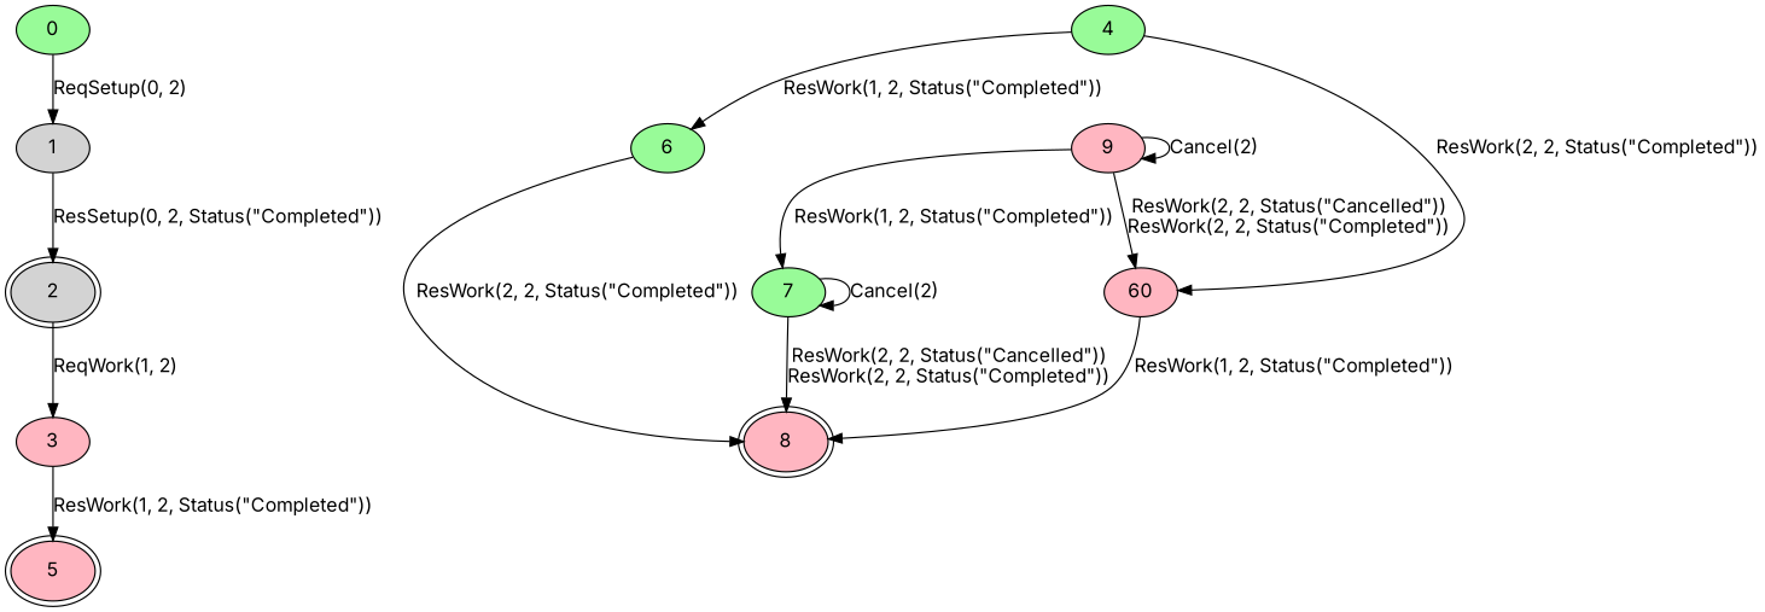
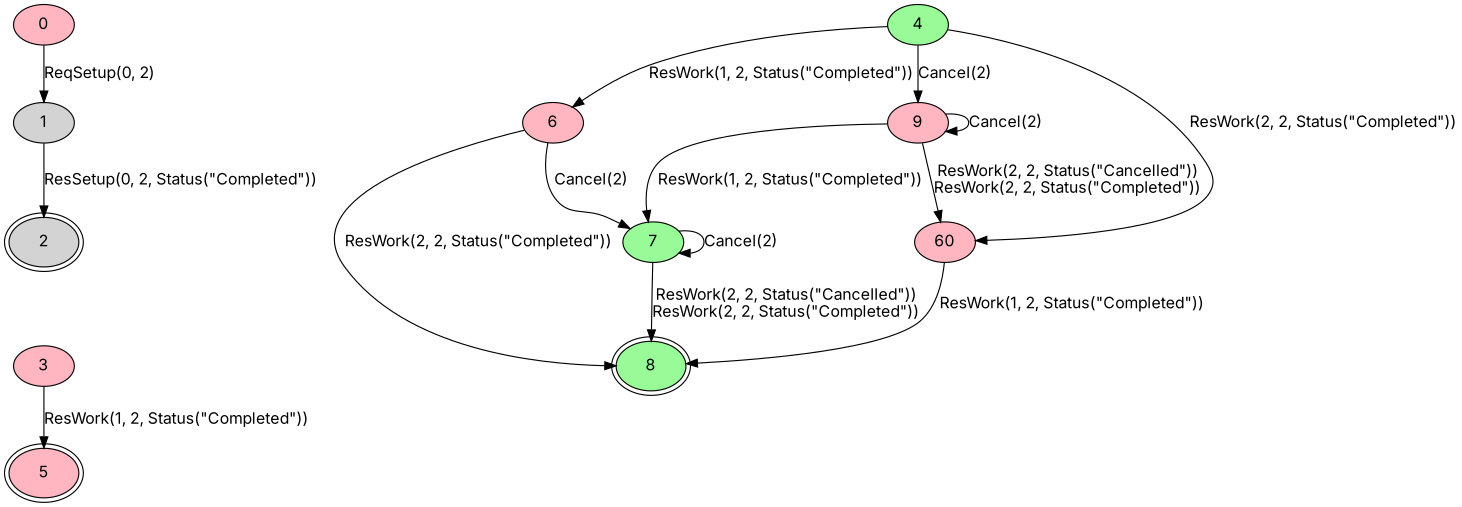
  digraph {
    fontname=Inter
    rankdir=TB
    node [fillcolor=lightpink fontname=Inter peripheries=1 shape=ellipse style=filled]
    edge [fontname=Inter]
-   0 [fillcolor=palegreen]
+   0
    1 [fillcolor=lightgrey]
    2 [fillcolor=lightgrey peripheries=2]
    3
    5 [peripheries=2]
-   8 [peripheries=2]
-   6 [fillcolor=palegreen]
+   8 [fillcolor=palegreen peripheries=2]
+   6
    7 [fillcolor=palegreen]
    4 [fillcolor=palegreen]
    9
    n11 [label=60]
    0 -> 1 [label="ReqSetup(0, 2)"]
    1 -> 2 [label="ResSetup(0, 2, Status(\"Completed\"))"]
-   2 -> 3 [label="ReqWork(1, 2)"]
    3 -> 5 [label="ResWork(1, 2, Status(\"Completed\"))"]
    6 -> 8 [label="ResWork(2, 2, Status(\"Completed\"))"]
+   6 -> 7 [label="Cancel(2)"]
    7 -> 8 [label="ResWork(2, 2, Status(\"Cancelled\"))\nResWork(2, 2, Status(\"Completed\"))"]
    7 -> 7 [label="Cancel(2)"]
    4 -> 6 [label="ResWork(1, 2, Status(\"Completed\"))"]
+   4 -> 9 [label="Cancel(2)"]
    4 -> n11 [label="ResWork(2, 2, Status(\"Completed\"))"]
    9 -> 7 [label="ResWork(1, 2, Status(\"Completed\"))"]
    9 -> 9 [label="Cancel(2)"]
    9 -> n11 [label="ResWork(2, 2, Status(\"Cancelled\"))\nResWork(2, 2, Status(\"Completed\"))"]
    n11 -> 8 [label="ResWork(1, 2, Status(\"Completed\"))"]
  }
